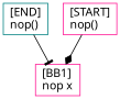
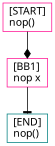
  digraph {
    fontname="Noto Sans"
    node [color=deeppink fontname="Noto Sans" shape=box]
    edge [fontname="Noto Sans"]
    n1 [color=teal label="[END]\lnop()\l"]
    n2 [label="[START]\lnop()\l"]
    n3 [label="[BB1]\lnop x\l"]
    n2 -> n3 [arrowhead=diamond]
-   n1 -> n3 [arrowhead=tee]
+   n3 -> n1 [arrowhead=tee]
  }
